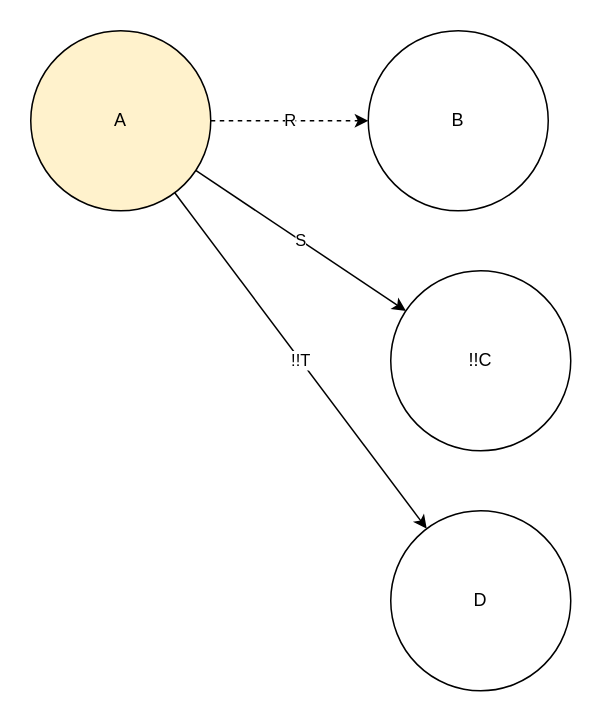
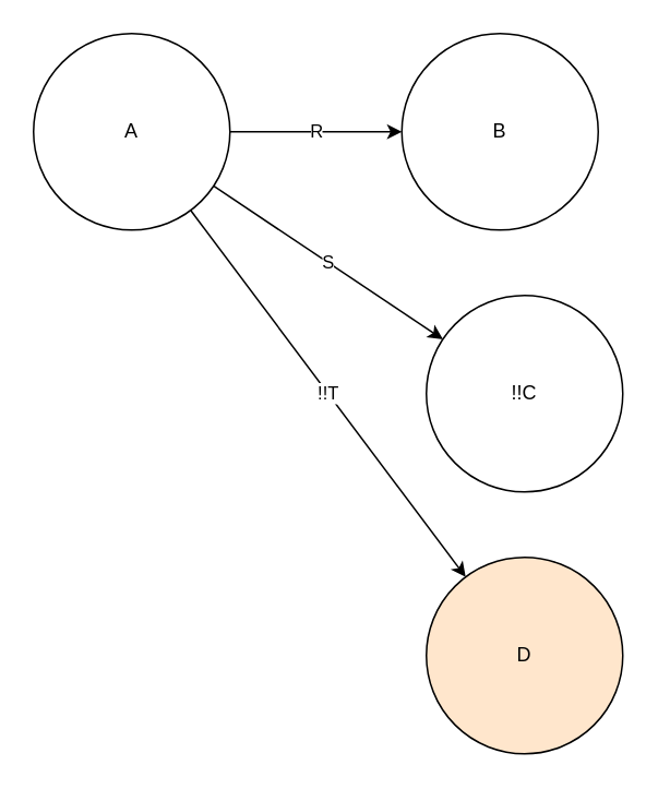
  <mxCell id="0" />
  <mxCell id="1" parent="0" />
- <mxCell id="2" value="R" style="edgeStyle=none;rounded=0;orthogonalLoop=1;jettySize=auto;html=1;dashed=1;" edge="1" parent="1" source="5" target="6"><mxGeometry relative="1" as="geometry" /></mxCell>
+ <mxCell id="2" value="R" style="edgeStyle=none;rounded=0;orthogonalLoop=1;jettySize=auto;html=1;" edge="1" parent="1" source="5" target="6"><mxGeometry relative="1" as="geometry" /></mxCell>
  <mxCell id="3" value="S" style="edgeStyle=none;rounded=0;orthogonalLoop=1;jettySize=auto;html=1;" edge="1" parent="1" source="5" target="7"><mxGeometry relative="1" as="geometry" /></mxCell>
  <mxCell id="4" value="!!T" style="edgeStyle=none;rounded=0;orthogonalLoop=1;jettySize=auto;html=1;" edge="1" parent="1" source="5" target="8"><mxGeometry relative="1" as="geometry" /></mxCell>
- <mxCell id="5" value="A" style="ellipse;whiteSpace=wrap;html=1;aspect=fixed;fillColor=#fff2cc;" vertex="1" parent="1"><mxGeometry x="20" width="120" height="120" as="geometry" y="20" /></mxCell>
+ <mxCell id="5" value="A" style="ellipse;whiteSpace=wrap;html=1;aspect=fixed;" vertex="1" parent="1"><mxGeometry x="20" width="120" height="120" as="geometry" y="20" /></mxCell>
  <mxCell id="6" value="B" style="ellipse;whiteSpace=wrap;html=1;aspect=fixed;" vertex="1" parent="1"><mxGeometry x="245" y="20" width="120" height="120" as="geometry" /></mxCell>
  <mxCell id="7" value="!!C" style="ellipse;whiteSpace=wrap;html=1;aspect=fixed;" vertex="1" parent="1"><mxGeometry x="260" y="180" width="120" height="120" as="geometry" /></mxCell>
- <mxCell id="8" value="D" style="ellipse;whiteSpace=wrap;html=1;aspect=fixed;" vertex="1" parent="1"><mxGeometry x="260" y="340" width="120" height="120" as="geometry" /></mxCell>
+ <mxCell id="8" value="D" style="ellipse;whiteSpace=wrap;html=1;aspect=fixed;fillColor=#ffe6cc;" vertex="1" parent="1"><mxGeometry x="260" y="340" width="120" height="120" as="geometry" /></mxCell>
